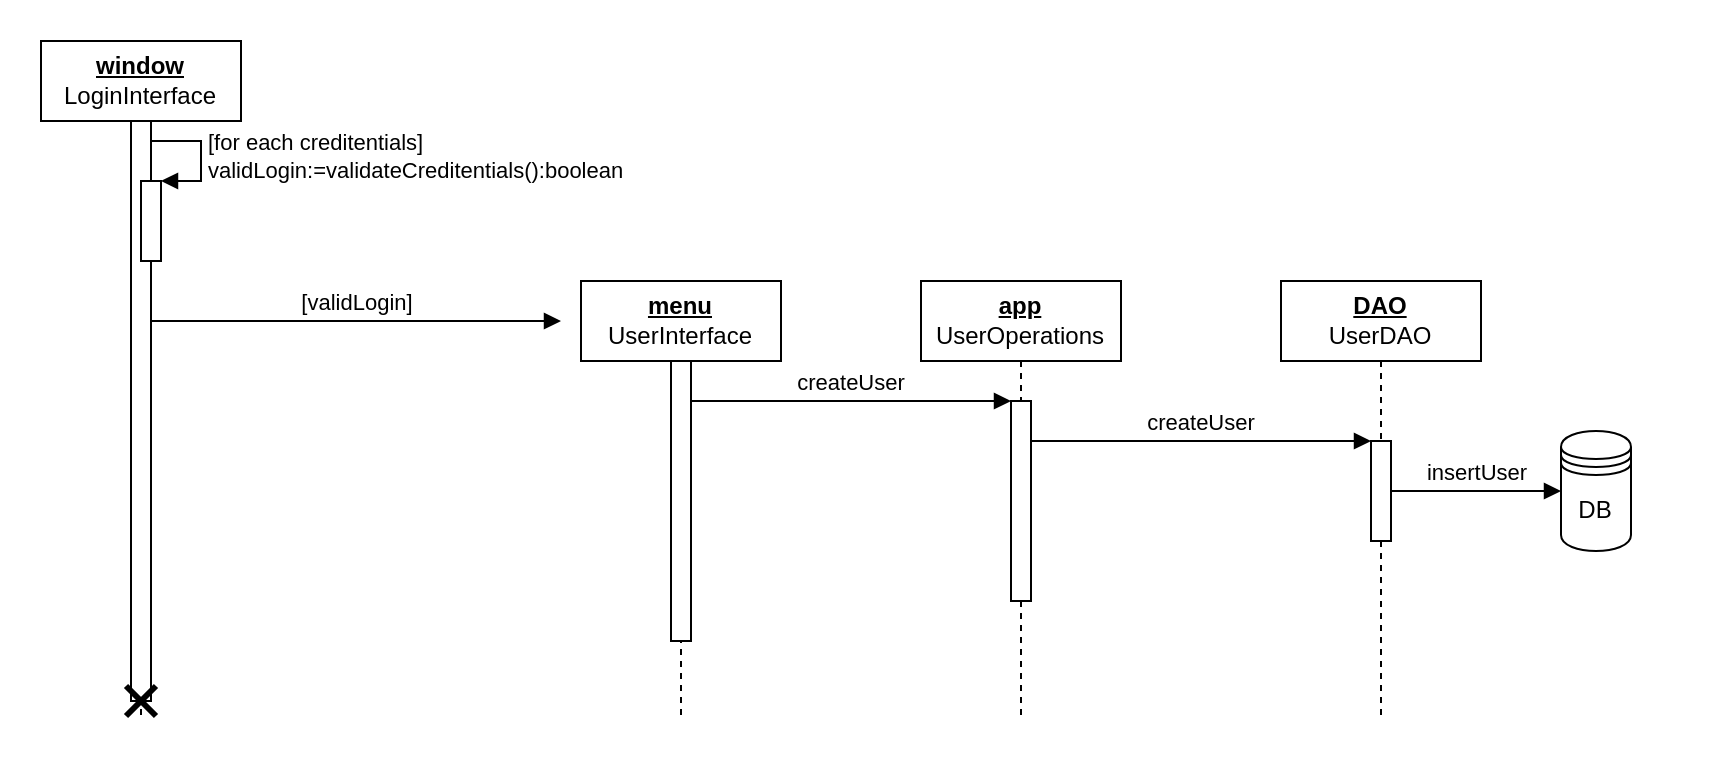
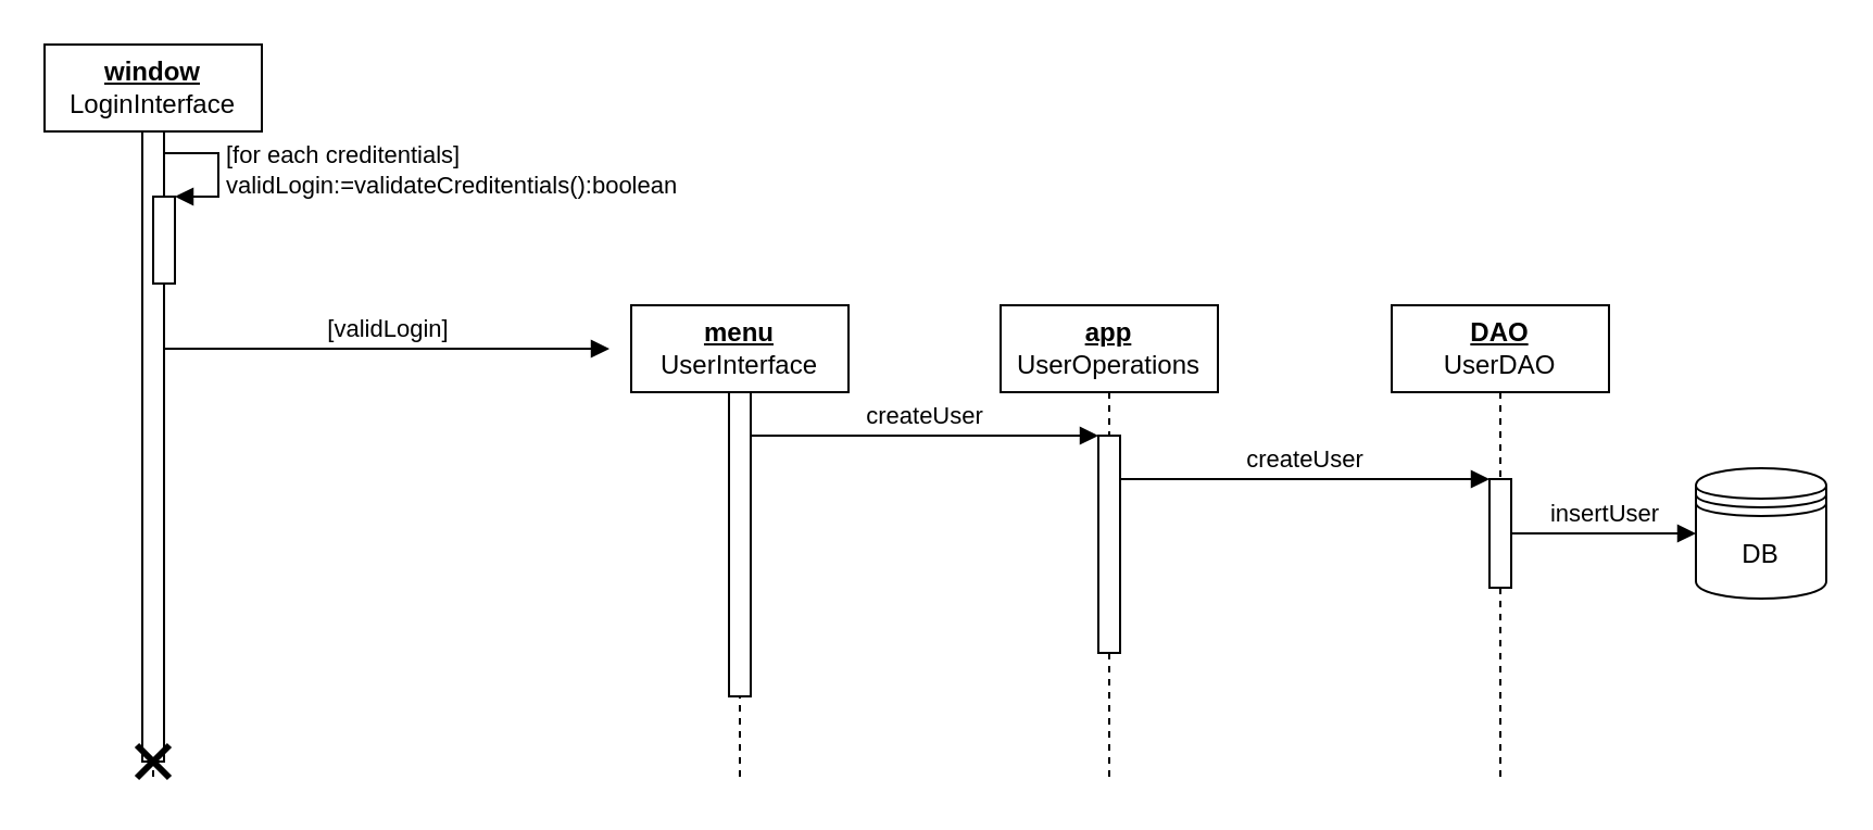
  <mxCell id="0" />
  <mxCell id="1" parent="0" />
  <mxCell id="2" value="&lt;u style=&quot;font-weight: bold&quot;&gt;window&lt;/u&gt;&lt;br&gt;LoginInterface&lt;br&gt;" style="shape=umlLifeline;perimeter=lifelinePerimeter;whiteSpace=wrap;html=1;container=1;collapsible=0;recursiveResize=0;outlineConnect=0;" parent="1" vertex="1"><mxGeometry x="20" y="20" width="100" height="337.5" as="geometry" /></mxCell>
  <mxCell id="3" value="" style="html=1;points=[];perimeter=orthogonalPerimeter;" parent="2" vertex="1"><mxGeometry x="45" y="40" width="10" height="290" as="geometry" /></mxCell>
  <mxCell id="4" value="[for each creditentials] &lt;br&gt;validLogin:=validateCreditentials():boolean" style="edgeStyle=orthogonalEdgeStyle;html=1;align=left;spacingLeft=2;endArrow=block;rounded=0;entryX=1;entryY=0;" parent="2" target="5" edge="1"><mxGeometry relative="1" as="geometry"><mxPoint x="55" y="50" as="sourcePoint" /><Array as="points"><mxPoint x="80" y="50" /></Array></mxGeometry></mxCell>
  <mxCell id="5" value="" style="html=1;points=[];perimeter=orthogonalPerimeter;" parent="2" vertex="1"><mxGeometry x="50" y="70" width="10" height="40" as="geometry" /></mxCell>
  <mxCell id="6" value="" style="shape=umlDestroy;whiteSpace=wrap;html=1;strokeWidth=3;" parent="2" vertex="1"><mxGeometry x="42.5" y="322.5" width="15" height="15" as="geometry" /></mxCell>
  <mxCell id="7" value="&lt;b&gt;&lt;u&gt;menu&lt;/u&gt;&lt;/b&gt;&lt;br&gt;UserInterface&lt;br&gt;" style="shape=umlLifeline;perimeter=lifelinePerimeter;whiteSpace=wrap;html=1;container=1;collapsible=0;recursiveResize=0;outlineConnect=0;" parent="1" vertex="1"><mxGeometry x="290" y="140" width="100" height="220" as="geometry" /></mxCell>
  <mxCell id="8" value="" style="html=1;points=[];perimeter=orthogonalPerimeter;" parent="7" vertex="1"><mxGeometry x="45" y="40" width="10" height="140" as="geometry" /></mxCell>
  <mxCell id="9" value="&lt;b&gt;&lt;u&gt;app&lt;/u&gt;&lt;/b&gt;&lt;br&gt;UserOperations&lt;br&gt;" style="shape=umlLifeline;perimeter=lifelinePerimeter;whiteSpace=wrap;html=1;container=1;collapsible=0;recursiveResize=0;outlineConnect=0;" parent="1" vertex="1"><mxGeometry x="460" y="140" width="100" height="220" as="geometry" /></mxCell>
  <mxCell id="10" value="" style="html=1;points=[];perimeter=orthogonalPerimeter;" parent="9" vertex="1"><mxGeometry x="45" y="60" width="10" height="100" as="geometry" /></mxCell>
  <mxCell id="11" value="&lt;b&gt;&lt;u&gt;DAO&lt;/u&gt;&lt;/b&gt;&lt;br&gt;UserDAO&lt;br&gt;" style="shape=umlLifeline;perimeter=lifelinePerimeter;whiteSpace=wrap;html=1;container=1;collapsible=0;recursiveResize=0;outlineConnect=0;" parent="1" vertex="1"><mxGeometry x="640" y="140" width="100" height="220" as="geometry" /></mxCell>
  <mxCell id="12" value="" style="html=1;points=[];perimeter=orthogonalPerimeter;" parent="11" vertex="1"><mxGeometry x="45" y="80" width="10" height="50" as="geometry" /></mxCell>
  <mxCell id="13" value="createUser" style="html=1;verticalAlign=bottom;endArrow=block;" parent="1" source="8" edge="1"><mxGeometry width="80" relative="1" as="geometry"><mxPoint x="425" y="200" as="sourcePoint" /><mxPoint x="505" y="200" as="targetPoint" /></mxGeometry></mxCell>
  <mxCell id="14" value="createUser" style="html=1;verticalAlign=bottom;endArrow=block;" parent="1" source="10" edge="1"><mxGeometry width="80" relative="1" as="geometry"><mxPoint x="525" y="220" as="sourcePoint" /><mxPoint x="685" y="220" as="targetPoint" /></mxGeometry></mxCell>
- <mxCell id="15" value="DB" style="shape=datastore;whiteSpace=wrap;html=1;" parent="1" vertex="1"><mxGeometry x="780" y="215" width="35" height="60" as="geometry" /></mxCell>
+ <mxCell id="15" value="DB" style="shape=datastore;whiteSpace=wrap;html=1;" parent="1" vertex="1"><mxGeometry x="780" y="215" width="60" height="60" as="geometry" /></mxCell>
  <mxCell id="16" value="insertUser" style="html=1;verticalAlign=bottom;endArrow=block;entryX=0;entryY=0.5;entryDx=0;entryDy=0;" parent="1" source="12" target="15" edge="1"><mxGeometry width="80" relative="1" as="geometry"><mxPoint x="20" y="380" as="sourcePoint" /><mxPoint x="100" y="380" as="targetPoint" /></mxGeometry></mxCell>
  <mxCell id="17" value="[validLogin]" style="html=1;verticalAlign=bottom;endArrow=block;" parent="1" source="3" edge="1"><mxGeometry width="80" relative="1" as="geometry"><mxPoint x="20" y="460" as="sourcePoint" /><mxPoint x="280" y="160" as="targetPoint" /></mxGeometry></mxCell>
